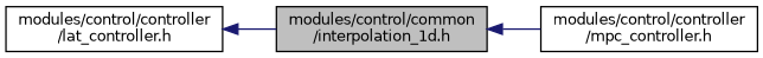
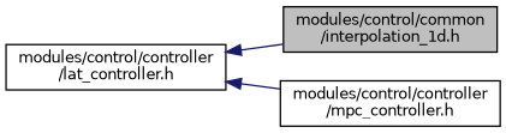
  digraph {
    rankdir=LR
    node [color=black fillcolor=white fontname=Helvetica fontsize=10 shape=record style=filled]
    edge [color=midnightblue dir=back fontname=Helvetica fontsize=10 labelfontname=Helvetica labelfontsize=10 style=solid]
    n1 [fillcolor=grey75 fontcolor=black height=0.2 label="modules/control/common\l/interpolation_1d.h" width=0.4]
    n2 [height=0.2 label="modules/control/controller\l/mpc_controller.h" width=0.4]
    n3 [height=0.2 label="modules/control/controller\l/lat_controller.h" width=0.4]
-   n1 -> n2
+   n3 -> n2
    n3 -> n1
  }
